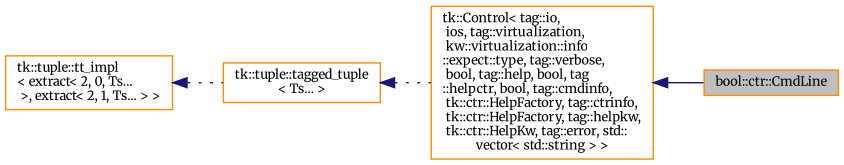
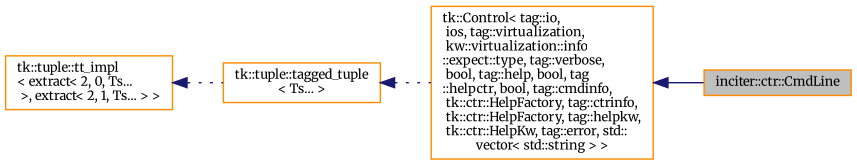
  digraph {
    rankdir=LR
    fontname=Merriweather
    node [color=darkorange fontname=Merriweather fontsize=9 shape=record]
    edge [color=midnightblue dir=back fontname=Merriweather fontsize=9 labelfontname="sans-serif" labelfontsize=9 style=dotted]
-   n1 [fillcolor=grey75 fontcolor=black height=0.2 label="bool::ctr::CmdLine" style=filled width=0.4]
+   n1 [fillcolor=grey75 fontcolor=black height=0.2 label="inciter::ctr::CmdLine" style=filled width=0.4]
    n2 [height=0.2 label="tk::Control\< tag::io,\l ios, tag::virtualization,\l kw::virtualization::info\l::expect::type, tag::verbose,\l bool, tag::help, bool, tag\l::helpctr, bool, tag::cmdinfo,\l tk::ctr::HelpFactory, tag::ctrinfo,\l tk::ctr::HelpFactory, tag::helpkw,\l tk::ctr::HelpKw, tag::error, std::\lvector\< std::string \> \>" width=0.4]
    n3 [height=0.2 label="tk::tuple::tagged_tuple\l\< Ts... \>" width=0.4]
    n4 [height=0.2 label="tk::tuple::tt_impl\l\< extract\< 2, 0, Ts...\l \>, extract\< 2, 1, Ts... \> \>" width=0.4]
    n2 -> n1 [style=solid]
    n3 -> n2
    n4 -> n3
  }
